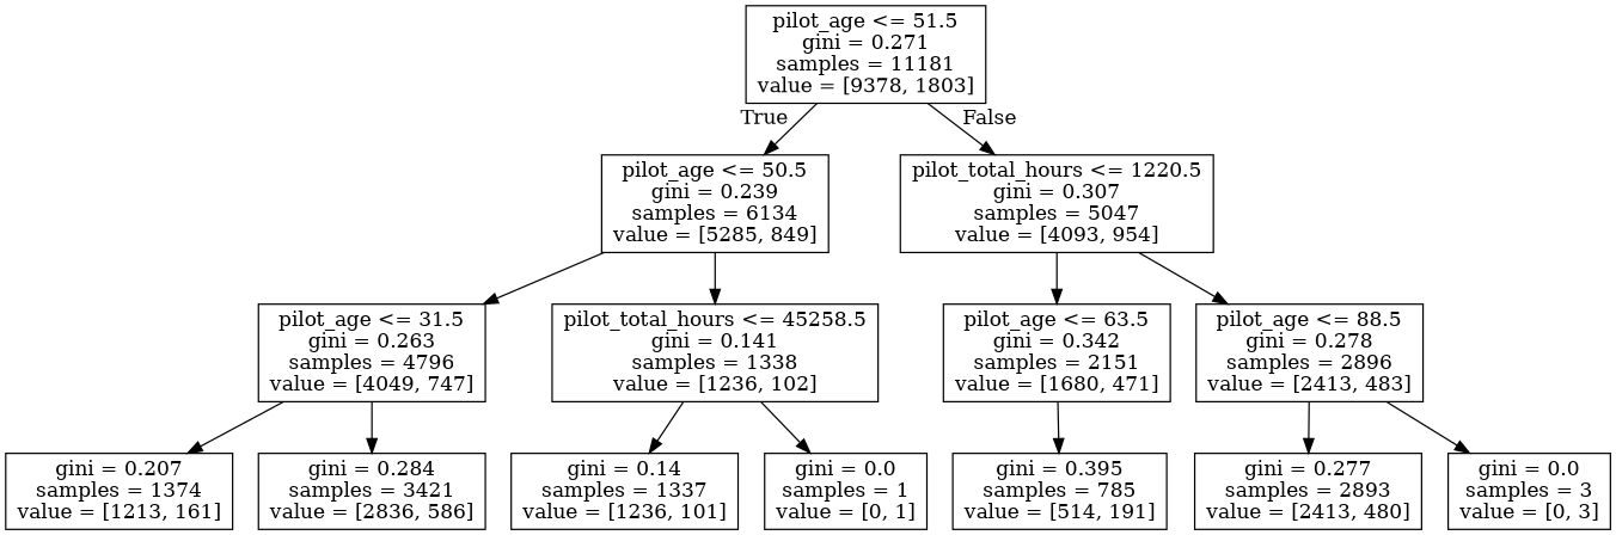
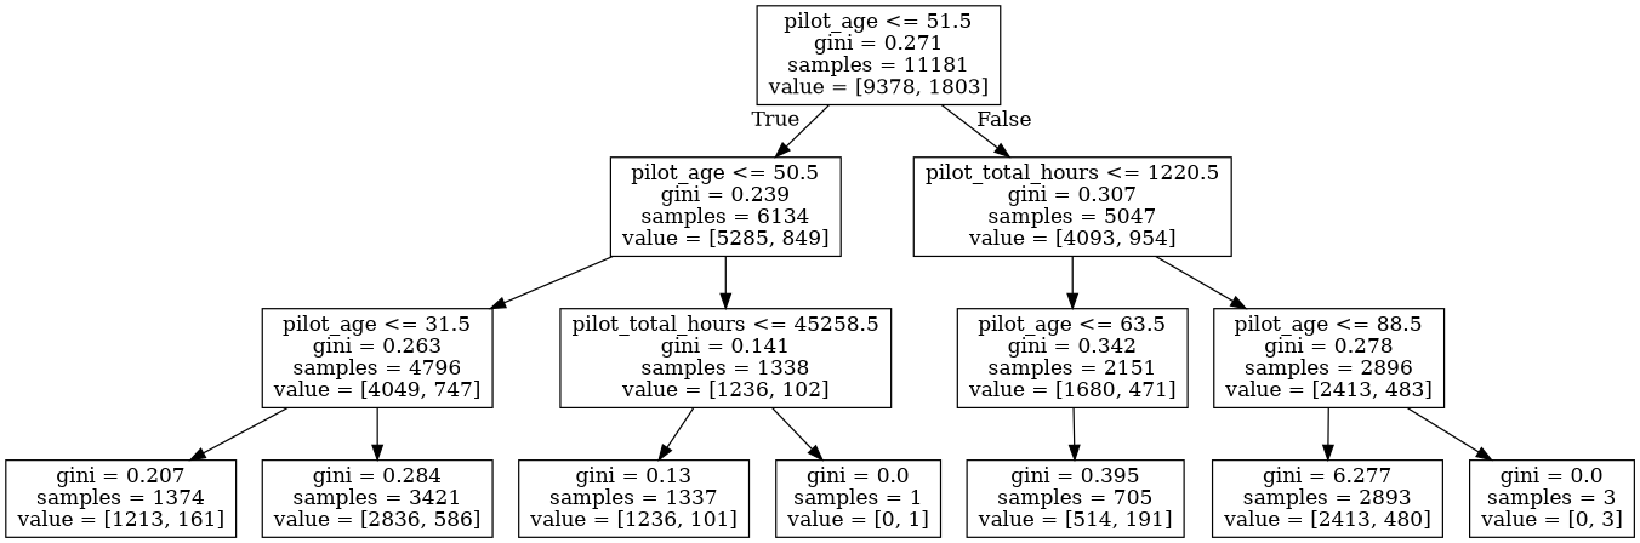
  digraph {
    node [shape=box]
    n1 [label="pilot_age <= 51.5\ngini = 0.271\nsamples = 11181\nvalue = [9378, 1803]"]
    n2 [label="pilot_age <= 50.5\ngini = 0.239\nsamples = 6134\nvalue = [5285, 849]"]
    n3 [label="pilot_total_hours <= 1220.5\ngini = 0.307\nsamples = 5047\nvalue = [4093, 954]"]
    n4 [label="pilot_age <= 31.5\ngini = 0.263\nsamples = 4796\nvalue = [4049, 747]"]
    n5 [label="pilot_total_hours <= 45258.5\ngini = 0.141\nsamples = 1338\nvalue = [1236, 102]"]
    n6 [label="pilot_age <= 63.5\ngini = 0.342\nsamples = 2151\nvalue = [1680, 471]"]
    n7 [label="pilot_age <= 88.5\ngini = 0.278\nsamples = 2896\nvalue = [2413, 483]"]
    n8 [label="gini = 0.207\nsamples = 1374\nvalue = [1213, 161]"]
    n9 [label="gini = 0.284\nsamples = 3421\nvalue = [2836, 586]"]
-   n10 [label="gini = 0.14\nsamples = 1337\nvalue = [1236, 101]"]
+   n10 [label="gini = 0.13\nsamples = 1337\nvalue = [1236, 101]"]
    n11 [label="gini = 0.0\nsamples = 1\nvalue = [0, 1]"]
-   n12 [label="gini = 0.395\nsamples = 785\nvalue = [514, 191]"]
-   n13 [label="gini = 0.277\nsamples = 2893\nvalue = [2413, 480]"]
+   n12 [label="gini = 0.395\nsamples = 705\nvalue = [514, 191]"]
+   n13 [label="gini = 6.277\nsamples = 2893\nvalue = [2413, 480]"]
    n14 [label="gini = 0.0\nsamples = 3\nvalue = [0, 3]"]
    n1 -> n2 [headlabel=True labelangle=45 labeldistance=2.5]
    n1 -> n3 [headlabel=False labelangle=-45 labeldistance=2.5]
    n2 -> n4
    n2 -> n5
    n3 -> n6
    n3 -> n7
    n4 -> n8
    n4 -> n9
    n5 -> n10
    n5 -> n11
    n6 -> n12
    n7 -> n13
    n7 -> n14
  }
